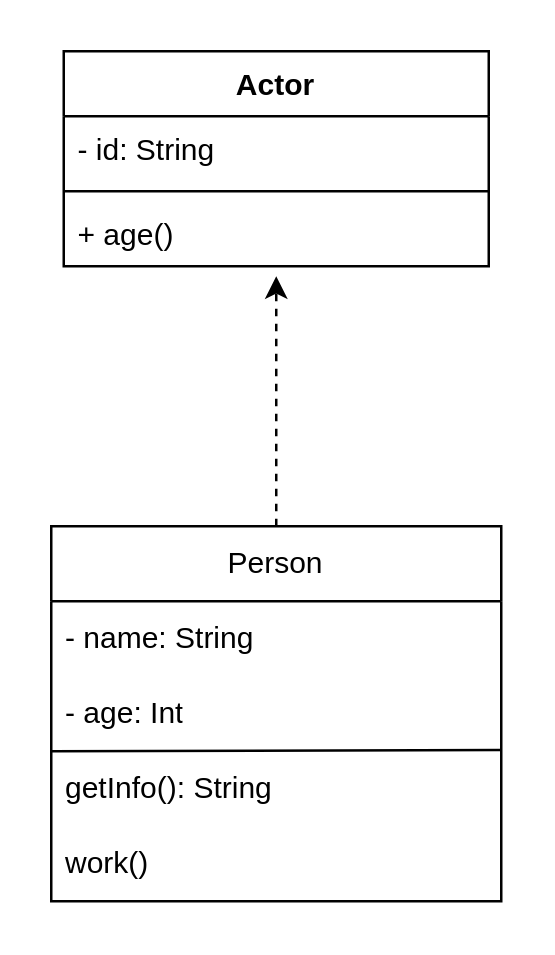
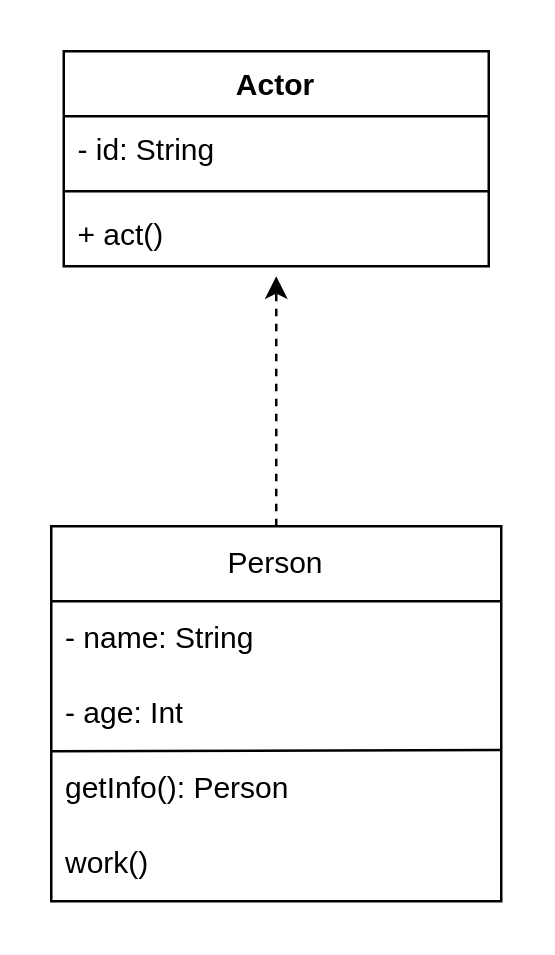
  <mxCell id="0" />
  <mxCell id="1" parent="0" />
  <mxCell id="2" value="Person" style="swimlane;fontStyle=0;childLayout=stackLayout;horizontal=1;startSize=30;horizontalStack=0;resizeParent=1;resizeParentMax=0;resizeLast=0;collapsible=1;marginBottom=0;whiteSpace=wrap;html=1;" vertex="1" parent="1"><mxGeometry x="20" y="210" width="180" height="150" as="geometry"><mxRectangle x="80" y="200" width="80" height="30" as="alternateBounds" /></mxGeometry></mxCell>
  <mxCell id="3" value="" style="endArrow=none;html=1;rounded=0;entryX=1;entryY=-0.017;entryDx=0;entryDy=0;entryPerimeter=0;" edge="1" parent="2" target="6"><mxGeometry width="50" height="50" relative="1" as="geometry"><mxPoint y="90" as="sourcePoint" /><mxPoint x="50" y="40" as="targetPoint" /></mxGeometry></mxCell>
  <mxCell id="4" value="- name: String" style="text;strokeColor=none;fillColor=none;align=left;verticalAlign=middle;spacingLeft=4;spacingRight=4;overflow=hidden;points=[[0,0.5],[1,0.5]];portConstraint=eastwest;rotatable=0;whiteSpace=wrap;html=1;" vertex="1" parent="2"><mxGeometry y="30" width="180" height="30" as="geometry" /></mxCell>
  <mxCell id="5" value="- age: Int" style="text;strokeColor=none;fillColor=none;align=left;verticalAlign=middle;spacingLeft=4;spacingRight=4;overflow=hidden;points=[[0,0.5],[1,0.5]];portConstraint=eastwest;rotatable=0;whiteSpace=wrap;html=1;" vertex="1" parent="2"><mxGeometry y="60" width="180" height="30" as="geometry" /></mxCell>
- <mxCell id="6" value="getInfo(): String" style="text;strokeColor=none;fillColor=none;align=left;verticalAlign=middle;spacingLeft=4;spacingRight=4;overflow=hidden;points=[[0,0.5],[1,0.5]];portConstraint=eastwest;rotatable=0;whiteSpace=wrap;html=1;" vertex="1" parent="2"><mxGeometry y="90" width="180" height="30" as="geometry" /></mxCell>
+ <mxCell id="6" value="getInfo(): Person" style="text;strokeColor=none;fillColor=none;align=left;verticalAlign=middle;spacingLeft=4;spacingRight=4;overflow=hidden;points=[[0,0.5],[1,0.5]];portConstraint=eastwest;rotatable=0;whiteSpace=wrap;html=1;" vertex="1" parent="2"><mxGeometry y="90" width="180" height="30" as="geometry" /></mxCell>
  <mxCell id="7" value="work()" style="text;strokeColor=none;fillColor=none;align=left;verticalAlign=middle;spacingLeft=4;spacingRight=4;overflow=hidden;points=[[0,0.5],[1,0.5]];portConstraint=eastwest;rotatable=0;whiteSpace=wrap;html=1;" vertex="1" parent="2"><mxGeometry y="120" width="180" height="30" as="geometry" /></mxCell>
  <mxCell id="8" value="Actor" style="swimlane;fontStyle=1;align=center;verticalAlign=top;childLayout=stackLayout;horizontal=1;startSize=26;horizontalStack=0;resizeParent=1;resizeParentMax=0;resizeLast=0;collapsible=1;marginBottom=0;whiteSpace=wrap;html=1;" vertex="1" parent="1"><mxGeometry x="25" y="20" width="170" height="86" as="geometry" /></mxCell>
  <mxCell id="9" value="- id: String" style="text;strokeColor=none;fillColor=none;align=left;verticalAlign=top;spacingLeft=4;spacingRight=4;overflow=hidden;rotatable=0;points=[[0,0.5],[1,0.5]];portConstraint=eastwest;whiteSpace=wrap;html=1;" vertex="1" parent="8"><mxGeometry y="26" width="170" height="26" as="geometry" /></mxCell>
  <mxCell id="10" value="" style="line;strokeWidth=1;fillColor=none;align=left;verticalAlign=middle;spacingTop=-1;spacingLeft=3;spacingRight=3;rotatable=0;labelPosition=right;points=[];portConstraint=eastwest;strokeColor=inherit;" vertex="1" parent="8"><mxGeometry y="52" width="170" height="8" as="geometry" /></mxCell>
- <mxCell id="11" value="+ age()" style="text;strokeColor=none;fillColor=none;align=left;verticalAlign=top;spacingLeft=4;spacingRight=4;overflow=hidden;rotatable=0;points=[[0,0.5],[1,0.5]];portConstraint=eastwest;whiteSpace=wrap;html=1;" vertex="1" parent="8"><mxGeometry y="60" width="170" height="26" as="geometry" /></mxCell>
+ <mxCell id="11" value="+ act()" style="text;strokeColor=none;fillColor=none;align=left;verticalAlign=top;spacingLeft=4;spacingRight=4;overflow=hidden;rotatable=0;points=[[0,0.5],[1,0.5]];portConstraint=eastwest;whiteSpace=wrap;html=1;" vertex="1" parent="8"><mxGeometry y="60" width="170" height="26" as="geometry" /></mxCell>
  <mxCell id="12" value="" style="endArrow=classic;html=1;rounded=0;entryX=0.5;entryY=1.154;entryDx=0;entryDy=0;entryPerimeter=0;exitX=0.5;exitY=0;exitDx=0;exitDy=0;dashed=1;" edge="1" parent="1" source="2" target="11"><mxGeometry width="50" height="50" relative="1" as="geometry"><mxPoint x="110" y="190" as="sourcePoint" /><mxPoint x="160" y="140" as="targetPoint" /></mxGeometry></mxCell>
